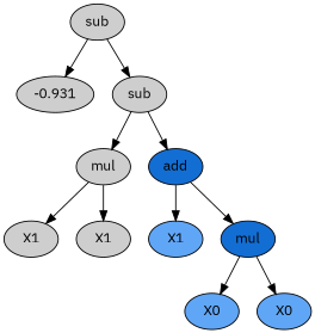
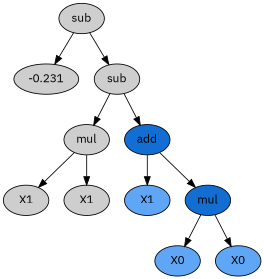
  digraph {
    fontname="IBM Plex Sans"
    node [fillcolor="#cecece" style=filled fontname="IBM Plex Sans"]
    edge [fontname="IBM Plex Sans"]
    n1 [label=sub]
-   n2 [label=-0.931]
+   n2 [label=-0.231]
    n3 [label=sub]
    n4 [label=mul]
    n5 [fillcolor="#136ed4" label=add]
    n6 [label=X1]
    n7 [label=X1]
    n8 [fillcolor="#60a6f6" label=X1]
    n9 [fillcolor="#136ed4" label=mul]
    n10 [fillcolor="#60a6f6" label=X0]
    n11 [fillcolor="#60a6f6" label=X0]
    n1 -> n2
    n1 -> n3
    n3 -> n4
    n3 -> n5
    n4 -> n6
    n4 -> n7
    n5 -> n8
    n5 -> n9
    n9 -> n10
    n9 -> n11
  }
